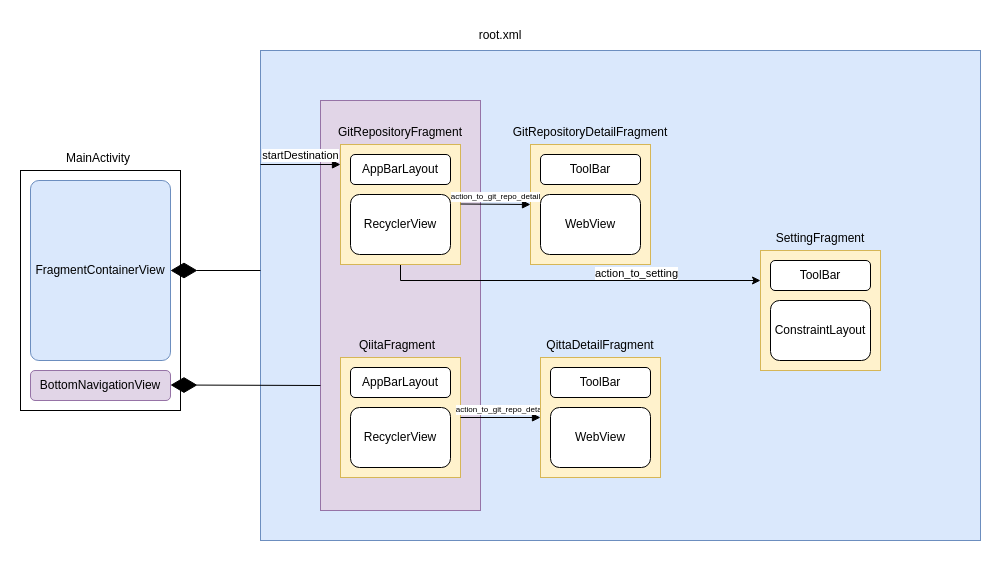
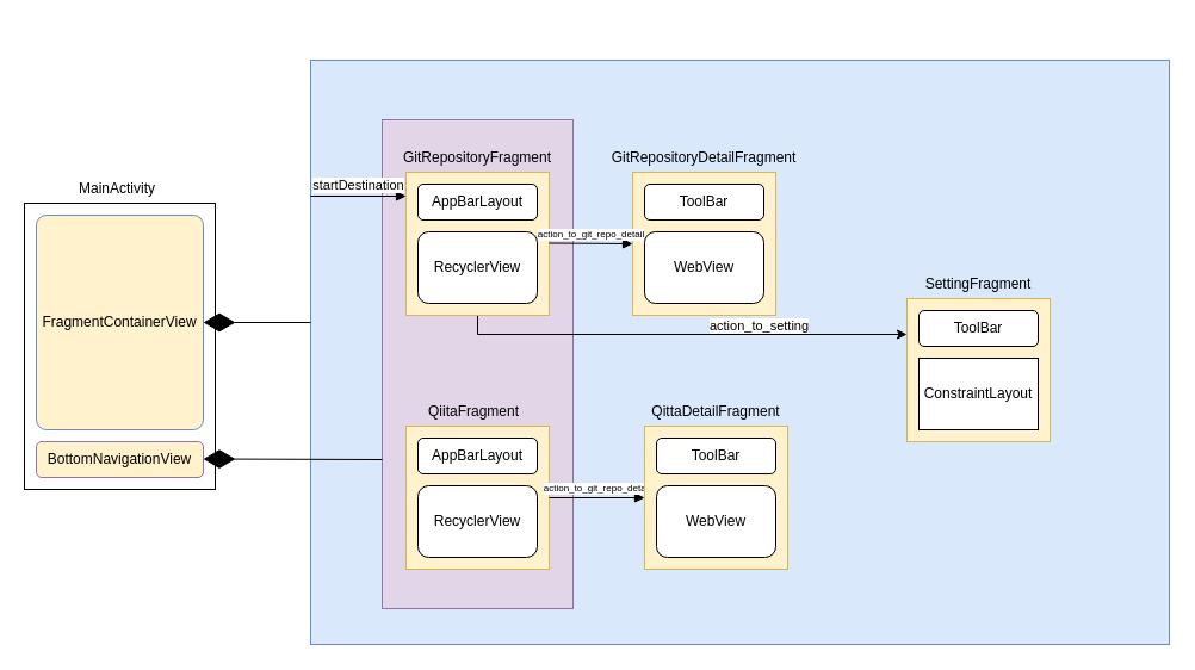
  <mxCell id="0" />
  <mxCell id="1" parent="0" />
  <mxCell id="2" value="" style="rounded=0;whiteSpace=wrap;html=1;fillColor=#dae8fc;strokeColor=#6c8ebf;" vertex="1" parent="1"><mxGeometry x="260" y="50" width="720" height="490" as="geometry" /></mxCell>
  <mxCell id="3" value="" style="rounded=0;whiteSpace=wrap;html=1;fillColor=#e1d5e7;strokeColor=#9673a6;" vertex="1" parent="1"><mxGeometry x="320" y="100" width="160" height="410" as="geometry" /></mxCell>
  <mxCell id="4" value="" style="rounded=0;whiteSpace=wrap;html=1;" vertex="1" parent="1"><mxGeometry x="20" y="170" width="160" height="240" as="geometry" /></mxCell>
- <mxCell id="5" value="FragmentContainerView" style="rounded=1;whiteSpace=wrap;html=1;arcSize=6;fillColor=#dae8fc;strokeColor=#6c8ebf;" vertex="1" parent="1"><mxGeometry x="30" y="180" width="140" height="180" as="geometry" /></mxCell>
- <mxCell id="6" value="BottomNavigationView" style="rounded=1;whiteSpace=wrap;html=1;fillColor=#e1d5e7;strokeColor=#9673a6;" vertex="1" parent="1"><mxGeometry x="30" y="370" width="140" height="30" as="geometry" /></mxCell>
+ <mxCell id="5" value="FragmentContainerView" style="rounded=1;whiteSpace=wrap;html=1;arcSize=6;fillColor=#fff2cc;strokeColor=#6c8ebf;" vertex="1" parent="1"><mxGeometry x="30" y="180" width="140" height="180" as="geometry" /></mxCell>
+ <mxCell id="6" value="BottomNavigationView" style="rounded=1;whiteSpace=wrap;html=1;fillColor=#fff2cc;strokeColor=#9673a6;" vertex="1" parent="1"><mxGeometry x="30" y="370" width="140" height="30" as="geometry" /></mxCell>
  <mxCell id="7" value="MainActivity" style="text;html=1;strokeColor=none;fillColor=none;align=center;verticalAlign=middle;whiteSpace=wrap;rounded=0;" vertex="1" parent="1"><mxGeometry x="68" y="143" width="60" height="30" as="geometry" /></mxCell>
  <mxCell id="8" value="" style="endArrow=diamondThin;endFill=1;endSize=24;html=1;rounded=0;entryX=1;entryY=0.5;entryDx=0;entryDy=0;" edge="1" parent="1" target="5"><mxGeometry width="160" relative="1" as="geometry"><mxPoint x="260" y="270" as="sourcePoint" /><mxPoint x="210" y="480" as="targetPoint" /></mxGeometry></mxCell>
  <mxCell id="9" value="startDestination" style="html=1;verticalAlign=bottom;endArrow=block;curved=0;rounded=0;" edge="1" parent="1"><mxGeometry width="80" relative="1" as="geometry"><mxPoint x="260" y="164" as="sourcePoint" /><mxPoint x="340" y="164" as="targetPoint" /></mxGeometry></mxCell>
  <mxCell id="10" style="edgeStyle=orthogonalEdgeStyle;rounded=0;orthogonalLoop=1;jettySize=auto;html=1;entryX=0;entryY=0.25;entryDx=0;entryDy=0;exitX=0.5;exitY=1;exitDx=0;exitDy=0;" edge="1" parent="1" source="12" target="32"><mxGeometry relative="1" as="geometry"><Array as="points"><mxPoint x="400" y="280" /></Array></mxGeometry></mxCell>
  <mxCell id="11" value="action_to_setting" style="edgeLabel;html=1;align=center;verticalAlign=middle;resizable=0;points=[];" vertex="1" connectable="0" parent="10"><mxGeometry x="0.399" y="4" relative="1" as="geometry"><mxPoint x="-12" y="-4" as="offset" /></mxGeometry></mxCell>
  <mxCell id="12" value="" style="rounded=0;whiteSpace=wrap;html=1;fillColor=#fff2cc;strokeColor=#d6b656;" vertex="1" parent="1"><mxGeometry x="340" y="144" width="120" height="120" as="geometry" /></mxCell>
- <mxCell id="13" value="root.xml" style="text;html=1;strokeColor=none;fillColor=none;align=center;verticalAlign=middle;whiteSpace=wrap;rounded=0;" vertex="1" parent="1"><mxGeometry x="470" y="20" width="60" height="30" as="geometry" /></mxCell>
  <mxCell id="14" value="GitRepositoryFragment" style="text;html=1;strokeColor=none;fillColor=none;align=center;verticalAlign=middle;whiteSpace=wrap;rounded=0;" vertex="1" parent="1"><mxGeometry x="370" y="117" width="60" height="30" as="geometry" /></mxCell>
  <mxCell id="15" value="AppBarLayout" style="rounded=1;whiteSpace=wrap;html=1;" vertex="1" parent="1"><mxGeometry x="350" y="154" width="100" height="30" as="geometry" /></mxCell>
  <mxCell id="16" value="RecyclerView" style="rounded=1;whiteSpace=wrap;html=1;" vertex="1" parent="1"><mxGeometry x="350" y="194" width="100" height="60" as="geometry" /></mxCell>
  <mxCell id="17" value="" style="rounded=0;whiteSpace=wrap;html=1;fillColor=#fff2cc;strokeColor=#d6b656;" vertex="1" parent="1"><mxGeometry x="530" y="144" width="120" height="120" as="geometry" /></mxCell>
  <mxCell id="18" value="ToolBar" style="rounded=1;whiteSpace=wrap;html=1;" vertex="1" parent="1"><mxGeometry x="540" y="154" width="100" height="30" as="geometry" /></mxCell>
  <mxCell id="19" value="WebView" style="rounded=1;whiteSpace=wrap;html=1;" vertex="1" parent="1"><mxGeometry x="540" y="194" width="100" height="60" as="geometry" /></mxCell>
  <mxCell id="20" value="action_to_git_repo_detail" style="html=1;verticalAlign=bottom;endArrow=block;curved=0;rounded=0;fontSize=8;" edge="1" parent="1"><mxGeometry width="80" relative="1" as="geometry"><mxPoint x="460" y="203.5" as="sourcePoint" /><mxPoint x="530" y="204" as="targetPoint" /></mxGeometry></mxCell>
  <mxCell id="21" value="GitRepositoryDetailFragment" style="text;html=1;strokeColor=none;fillColor=none;align=center;verticalAlign=middle;whiteSpace=wrap;rounded=0;" vertex="1" parent="1"><mxGeometry x="560" y="117" width="60" height="30" as="geometry" /></mxCell>
  <mxCell id="22" value="" style="endArrow=diamondThin;endFill=1;endSize=24;html=1;rounded=0;entryX=1;entryY=0.5;entryDx=0;entryDy=0;" edge="1" parent="1"><mxGeometry width="160" relative="1" as="geometry"><mxPoint x="320" y="385" as="sourcePoint" /><mxPoint x="170" y="384.5" as="targetPoint" /></mxGeometry></mxCell>
  <mxCell id="23" value="" style="rounded=0;whiteSpace=wrap;html=1;fillColor=#fff2cc;strokeColor=#d6b656;" vertex="1" parent="1"><mxGeometry x="340" y="357" width="120" height="120" as="geometry" /></mxCell>
  <mxCell id="24" value="QiitaFragment" style="text;html=1;strokeColor=none;fillColor=none;align=center;verticalAlign=middle;whiteSpace=wrap;rounded=0;" vertex="1" parent="1"><mxGeometry x="367" y="330" width="60" height="30" as="geometry" /></mxCell>
  <mxCell id="25" value="AppBarLayout" style="rounded=1;whiteSpace=wrap;html=1;" vertex="1" parent="1"><mxGeometry x="350" y="367" width="100" height="30" as="geometry" /></mxCell>
  <mxCell id="26" value="RecyclerView" style="rounded=1;whiteSpace=wrap;html=1;" vertex="1" parent="1"><mxGeometry x="350" y="407" width="100" height="60" as="geometry" /></mxCell>
  <mxCell id="27" value="action_to_git_repo_detail" style="html=1;verticalAlign=bottom;endArrow=block;curved=0;rounded=0;fontSize=8;entryX=0;entryY=0.5;entryDx=0;entryDy=0;exitX=1;exitY=0.5;exitDx=0;exitDy=0;" edge="1" parent="1" source="23" target="28"><mxGeometry width="80" relative="1" as="geometry"><mxPoint x="470" y="214" as="sourcePoint" /><mxPoint x="540" y="214" as="targetPoint" /></mxGeometry></mxCell>
  <mxCell id="28" value="" style="rounded=0;whiteSpace=wrap;html=1;fillColor=#fff2cc;strokeColor=#d6b656;" vertex="1" parent="1"><mxGeometry x="540" y="357" width="120" height="120" as="geometry" /></mxCell>
  <mxCell id="29" value="ToolBar" style="rounded=1;whiteSpace=wrap;html=1;" vertex="1" parent="1"><mxGeometry x="550" y="367" width="100" height="30" as="geometry" /></mxCell>
  <mxCell id="30" value="WebView" style="rounded=1;whiteSpace=wrap;html=1;" vertex="1" parent="1"><mxGeometry x="550" y="407" width="100" height="60" as="geometry" /></mxCell>
  <mxCell id="31" value="QittaDetailFragment" style="text;html=1;strokeColor=none;fillColor=none;align=center;verticalAlign=middle;whiteSpace=wrap;rounded=0;" vertex="1" parent="1"><mxGeometry x="570" y="330" width="60" height="30" as="geometry" /></mxCell>
  <mxCell id="32" value="" style="rounded=0;whiteSpace=wrap;html=1;fillColor=#fff2cc;strokeColor=#d6b656;" vertex="1" parent="1"><mxGeometry x="760" y="250" width="120" height="120" as="geometry" /></mxCell>
  <mxCell id="33" value="SettingFragment" style="text;html=1;strokeColor=none;fillColor=none;align=center;verticalAlign=middle;whiteSpace=wrap;rounded=0;" vertex="1" parent="1"><mxGeometry x="790" y="223" width="60" height="30" as="geometry" /></mxCell>
  <mxCell id="34" value="ToolBar" style="rounded=1;whiteSpace=wrap;html=1;" vertex="1" parent="1"><mxGeometry x="770" y="260" width="100" height="30" as="geometry" /></mxCell>
- <mxCell id="35" value="ConstraintLayout" style="rounded=1;whiteSpace=wrap;html=1;" vertex="1" parent="1"><mxGeometry x="770" y="300" width="100" height="60" as="geometry" /></mxCell>
+ <mxCell id="35" value="ConstraintLayout" style="whiteSpace=wrap;html=1;rounded=0;" vertex="1" parent="1"><mxGeometry x="770" y="300" width="100" height="60" as="geometry" /></mxCell>
